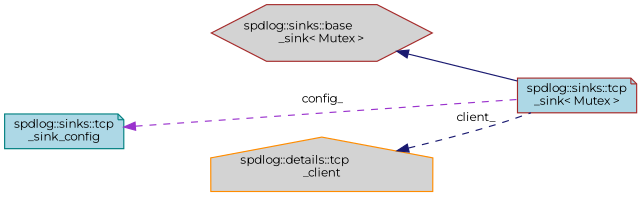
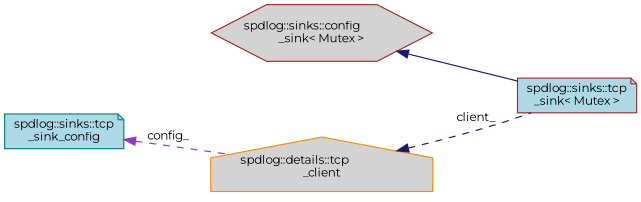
  digraph {
    fontname=Montserrat
    rankdir=LR
    node [color=brown fillcolor=lightblue fontname=Montserrat fontsize=10 shape=note style=filled]
    edge [color=midnightblue dir=back fontname=Montserrat fontsize=10 labelfontname=Helvetica labelfontsize=10 style=dashed]
    n1 [fontcolor=black height=0.2 label="spdlog::sinks::tcp\l_sink\< Mutex \>" width=0.4]
-   n2 [fillcolor=lightgrey height=0.2 label="spdlog::sinks::base\l_sink\< Mutex \>" shape=hexagon width=0.4]
+   n2 [fillcolor=lightgrey height=0.2 label="spdlog::sinks::config\l_sink\< Mutex \>" shape=hexagon width=0.4]
    n3 [color=teal height=0.2 label="spdlog::sinks::tcp\l_sink_config" width=0.4]
    n4 [color=darkorange fillcolor=lightgrey height=0.2 label="spdlog::details::tcp\l_client" shape=house width=0.4]
    n2 -> n1 [style=solid]
-   n3 -> n1 [color=darkorchid3 label=" config_"]
+   n3 -> n4 [color=darkorchid3 label=" config_"]
    n4 -> n1 [label=" client_"]
  }
